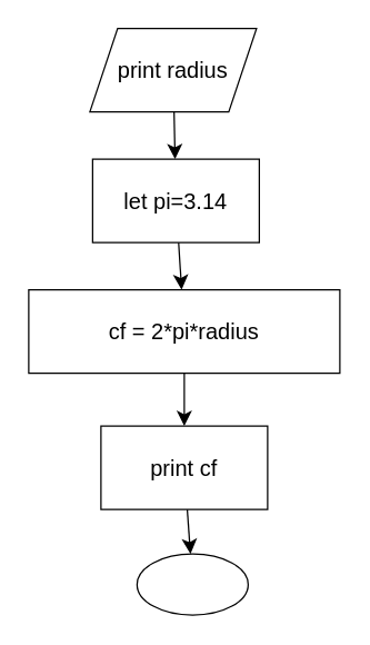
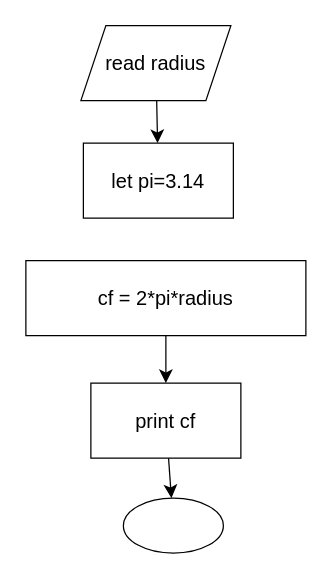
  <mxCell id="0" />
  <mxCell id="1" parent="0" />
  <mxCell id="2" value="" style="edgeStyle=none;curved=1;rounded=0;orthogonalLoop=1;jettySize=auto;html=1;fontSize=12;startSize=8;endSize=8;" edge="1" parent="1" source="3" target="5"><mxGeometry relative="1" as="geometry" /></mxCell>
- <mxCell id="3" value="print radius" style="shape=parallelogram;perimeter=parallelogramPerimeter;whiteSpace=wrap;html=1;fixedSize=1;fontSize=16;" vertex="1" parent="1"><mxGeometry x="64" y="20" width="120" height="60" as="geometry" /></mxCell>
- <mxCell id="4" value="" style="edgeStyle=none;curved=1;rounded=0;orthogonalLoop=1;jettySize=auto;html=1;fontSize=12;startSize=8;endSize=8;" edge="1" parent="1" source="5" target="7"><mxGeometry relative="1" as="geometry" /></mxCell>
+ <mxCell id="3" value="read radius" style="shape=parallelogram;perimeter=parallelogramPerimeter;whiteSpace=wrap;html=1;fixedSize=1;fontSize=16;" vertex="1" parent="1"><mxGeometry x="64" y="20" width="120" height="60" as="geometry" /></mxCell>
  <mxCell id="5" value="let pi=3.14" style="whiteSpace=wrap;html=1;fontSize=16;" vertex="1" parent="1"><mxGeometry x="66" y="114" width="120" height="60" as="geometry" /></mxCell>
  <mxCell id="6" value="" style="edgeStyle=none;curved=1;rounded=0;orthogonalLoop=1;jettySize=auto;html=1;fontSize=12;startSize=8;endSize=8;" edge="1" parent="1" source="7" target="9"><mxGeometry relative="1" as="geometry" /></mxCell>
  <mxCell id="7" value="cf = 2*pi*radius" style="whiteSpace=wrap;html=1;fontSize=16;" vertex="1" parent="1"><mxGeometry x="20" y="208" width="224" height="60" as="geometry" /></mxCell>
  <mxCell id="8" value="" style="edgeStyle=none;curved=1;rounded=0;orthogonalLoop=1;jettySize=auto;html=1;fontSize=12;startSize=8;endSize=8;" edge="1" parent="1" source="9" target="10"><mxGeometry relative="1" as="geometry" /></mxCell>
  <mxCell id="9" value="print cf" style="whiteSpace=wrap;html=1;fontSize=16;" vertex="1" parent="1"><mxGeometry x="72" y="306" width="120" height="60" as="geometry" /></mxCell>
  <mxCell id="10" value="" style="ellipse;whiteSpace=wrap;html=1;fontSize=16;" vertex="1" parent="1"><mxGeometry x="98" y="398" width="80" height="44" as="geometry" /></mxCell>
